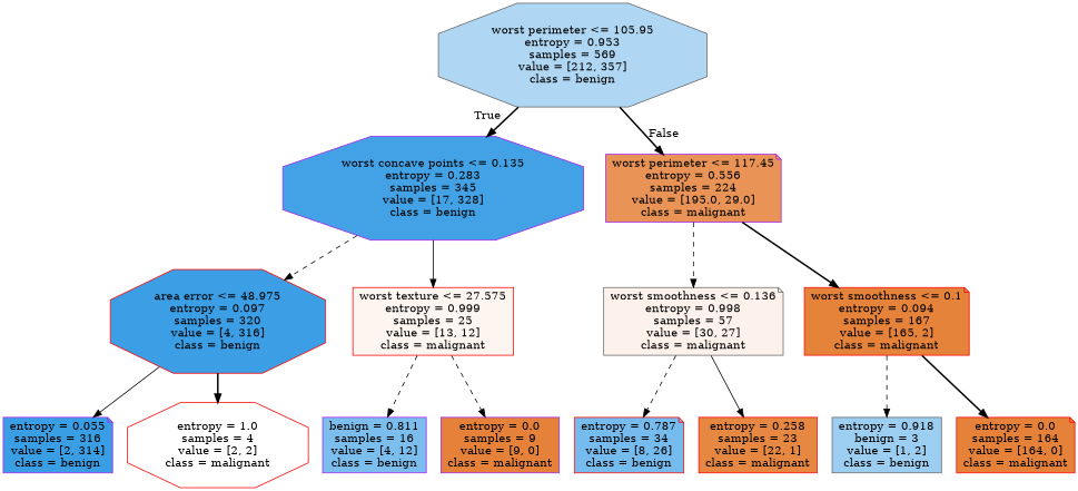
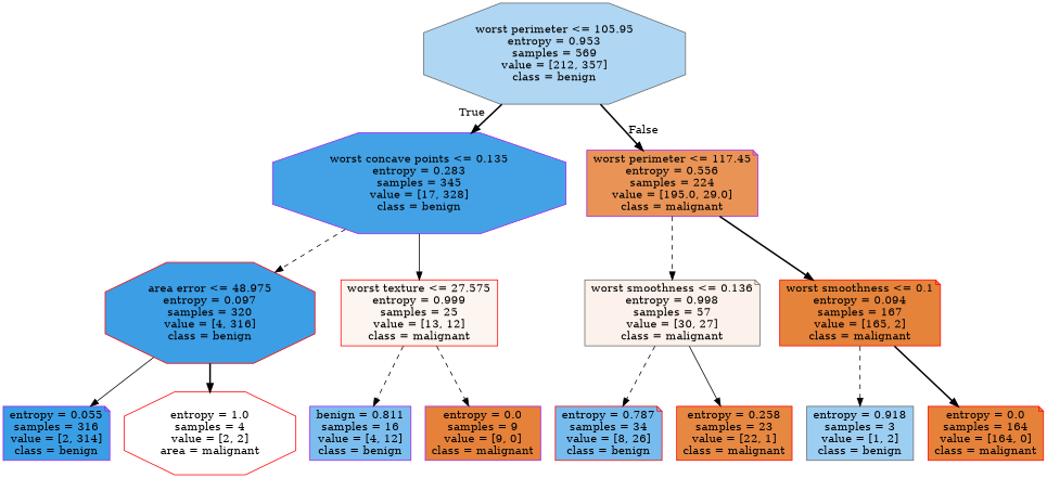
  digraph {
    fontname="DejaVu Serif"
    node [color=red fillcolor="#e58139" fontname="DejaVu Serif" shape=note style=filled]
    edge [fontname="DejaVu Serif" style=dashed]
    n1 [color=gray40 fillcolor="#afd7f4" label="worst perimeter <= 105.95\nentropy = 0.953\nsamples = 569\nvalue = [212, 357]\nclass = benign" shape=octagon]
    n2 [color=purple fillcolor="#43a2e6" label="worst concave points <= 0.135\nentropy = 0.283\nsamples = 345\nvalue = [17, 328]\nclass = benign" shape=octagon]
    n3 [color=purple fillcolor="#e99456" label="worst perimeter <= 117.45\nentropy = 0.556\nsamples = 224\nvalue = [195.0, 29.0]\nclass = malignant"]
    n4 [fillcolor="#3c9ee5" label="area error <= 48.975\nentropy = 0.097\nsamples = 320\nvalue = [4, 316]\nclass = benign" shape=octagon]
    n5 [fillcolor="#fdf5f0" label="worst texture <= 27.575\nentropy = 0.999\nsamples = 25\nvalue = [13, 12]\nclass = malignant" shape=box]
    n6 [color=gray40 fillcolor="#fcf2eb" label="worst smoothness <= 0.136\nentropy = 0.998\nsamples = 57\nvalue = [30, 27]\nclass = malignant"]
    n7 [fillcolor="#e5833b" label="worst smoothness <= 0.1\nentropy = 0.094\nsamples = 167\nvalue = [165, 2]\nclass = malignant"]
    n8 [color=purple fillcolor="#3a9ee5" label="entropy = 0.055\nsamples = 316\nvalue = [2, 314]\nclass = benign"]
-   n9 [fillcolor="#ffffff" label="entropy = 1.0\nsamples = 4\nvalue = [2, 2]\nclass = malignant" shape=octagon]
+   n9 [fillcolor="#ffffff" label="entropy = 1.0\nsamples = 4\nvalue = [2, 2]\narea = malignant" shape=octagon]
    n10 [color=purple fillcolor="#7bbeee" label="benign = 0.811\nsamples = 16\nvalue = [4, 12]\nclass = benign" shape=box]
    n11 [color=purple label="entropy = 0.0\nsamples = 9\nvalue = [9, 0]\nclass = malignant" shape=box]
    n12 [fillcolor="#76bbed" label="entropy = 0.787\nsamples = 34\nvalue = [8, 26]\nclass = benign"]
    n13 [fillcolor="#e68742" label="entropy = 0.258\nsamples = 23\nvalue = [22, 1]\nclass = malignant" shape=box]
-   n14 [color=gray40 fillcolor="#9ccef2" label="entropy = 0.918\nbenign = 3\nvalue = [1, 2]\nclass = benign" shape=box]
+   n14 [color=gray40 fillcolor="#9ccef2" label="entropy = 0.918\nsamples = 3\nvalue = [1, 2]\nclass = benign" shape=box]
    n15 [label="entropy = 0.0\nsamples = 164\nvalue = [164, 0]\nclass = malignant"]
    n1 -> n2 [headlabel=True labelangle=45 labeldistance=2.5 style=bold]
    n1 -> n3 [headlabel=False labelangle=-45 labeldistance=2.5 style=bold]
    n2 -> n4
    n2 -> n5 [style=solid]
    n3 -> n6
    n3 -> n7 [style=bold]
    n4 -> n8 [style=solid]
    n4 -> n9 [style=bold]
    n5 -> n10
    n5 -> n11
    n6 -> n12
    n6 -> n13 [style=solid]
    n7 -> n14
    n7 -> n15 [style=bold]
  }
